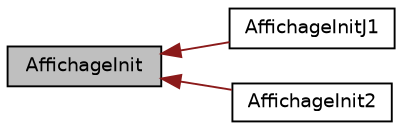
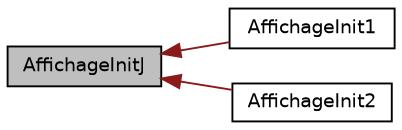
  digraph {
    rankdir=LR
    node [color=black fillcolor=white fontname=Helvetica fontsize=10 shape=record style=filled]
    edge [color=firebrick4 dir=back fontname=Helvetica fontsize=10 labelfontname=Helvetica labelfontsize=10 style=solid]
-   n1 [fillcolor=grey75 fontcolor=black height=0.2 label=AffichageInit width=0.4]
-   n2 [height=0.2 label=AffichageInitJ1 width=0.4]
+   n1 [fillcolor=grey75 fontcolor=black height=0.2 label=AffichageInitJ width=0.4]
+   n2 [height=0.2 label=AffichageInit1 width=0.4]
    n3 [height=0.2 label=AffichageInit2 width=0.4]
    n1 -> n2
    n1 -> n3
  }
